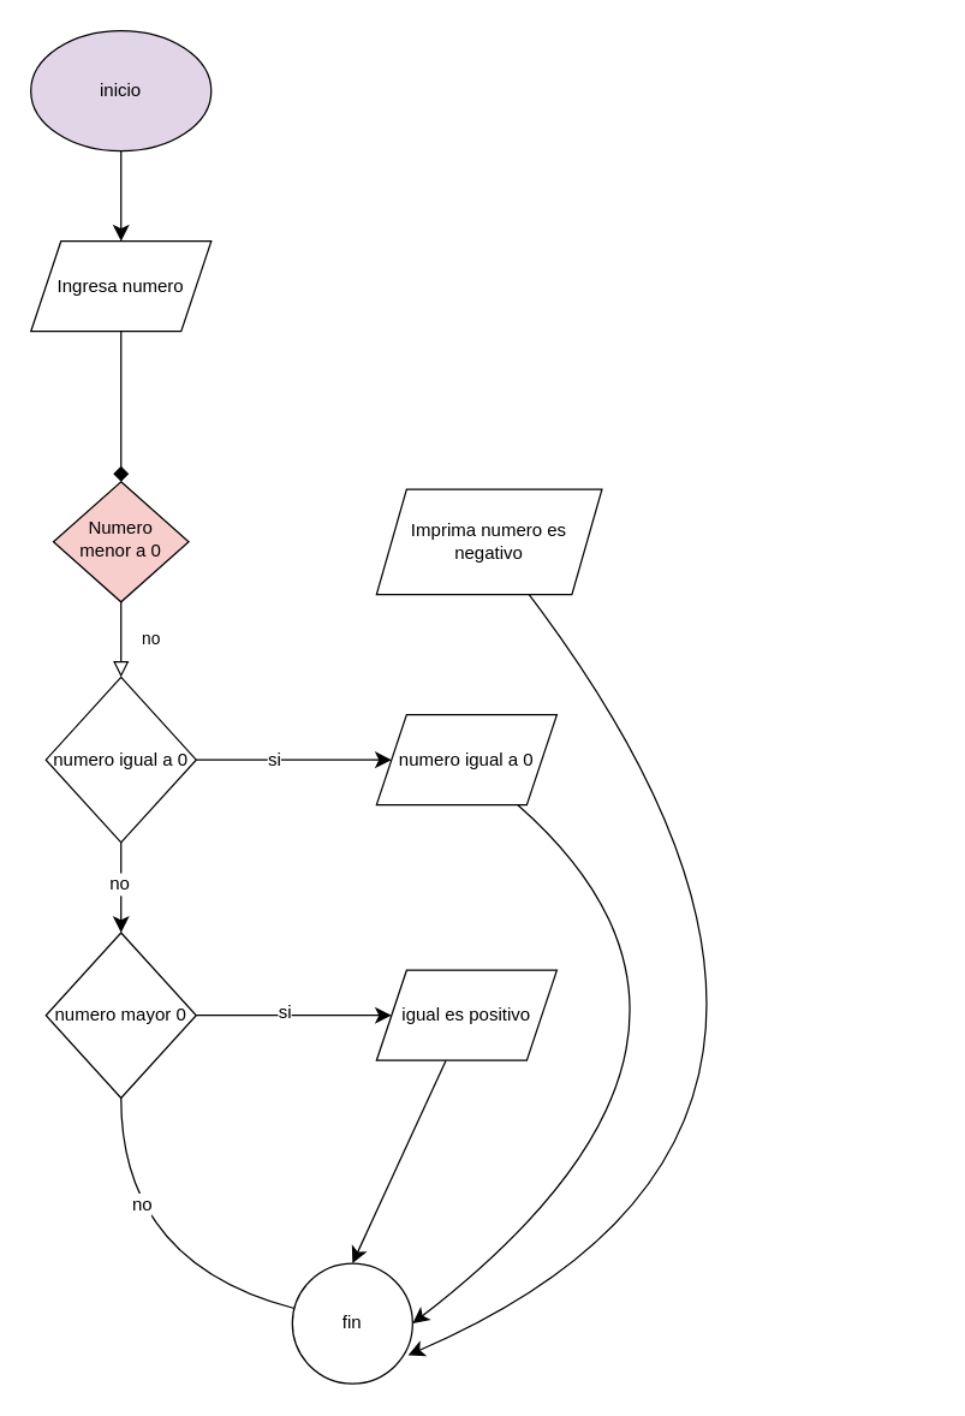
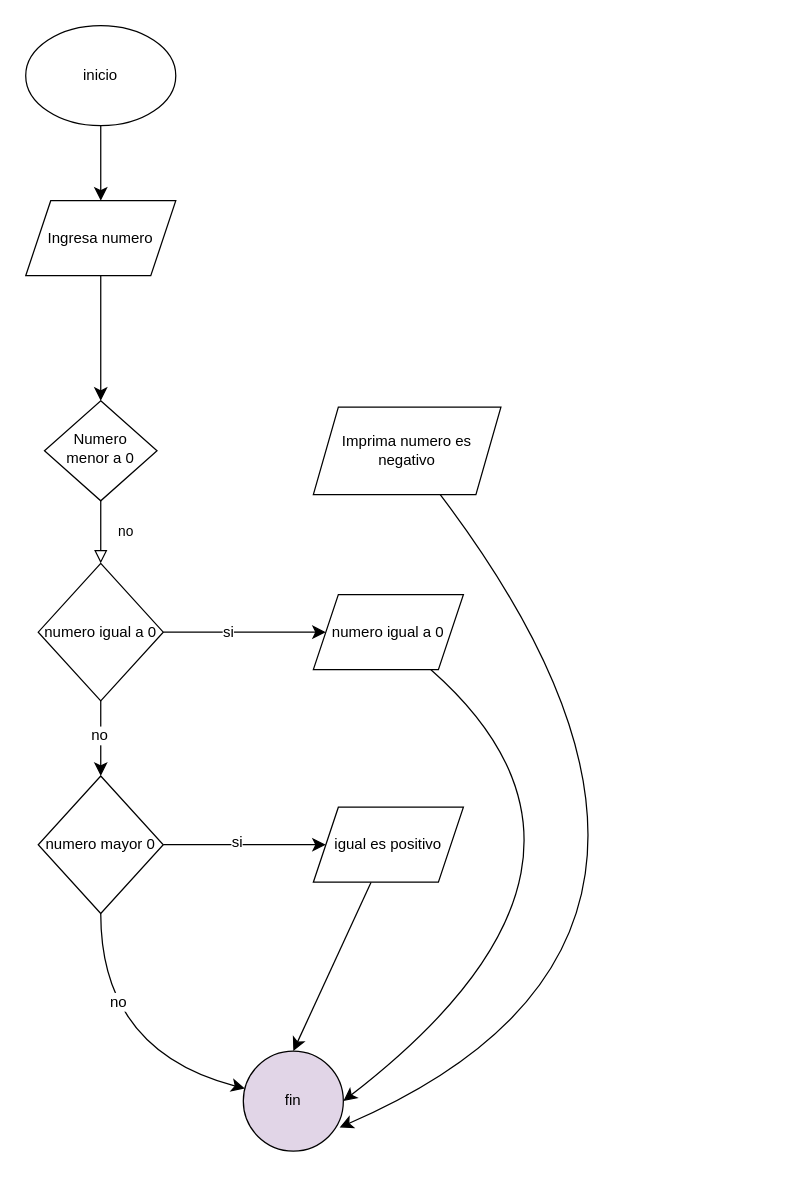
  <mxCell id="0" />
  <mxCell id="1" parent="0" />
  <mxCell id="2" value="no" style="rounded=0;html=1;jettySize=auto;orthogonalLoop=1;fontSize=11;endArrow=block;endFill=0;endSize=8;strokeWidth=1;shadow=0;labelBackgroundColor=none;edgeStyle=orthogonalEdgeStyle;entryX=0.5;entryY=0;entryDx=0;entryDy=0;" parent="1" source="3" target="14" edge="1"><mxGeometry y="20" relative="1" as="geometry"><mxPoint as="offset" /><mxPoint x="80" y="510" as="targetPoint" /></mxGeometry></mxCell>
- <mxCell id="3" value="Numero menor a 0" style="rhombus;whiteSpace=wrap;html=1;shadow=0;fontFamily=Helvetica;fontSize=12;align=center;strokeWidth=1;spacing=6;spacingTop=-4;fillColor=#f8cecc;" parent="1" vertex="1"><mxGeometry x="35" y="320" width="90" height="80" as="geometry" /></mxCell>
+ <mxCell id="3" value="Numero menor a 0" style="rhombus;whiteSpace=wrap;html=1;shadow=0;fontFamily=Helvetica;fontSize=12;align=center;strokeWidth=1;spacing=6;spacingTop=-4;" parent="1" vertex="1"><mxGeometry x="35" y="320" width="90" height="80" as="geometry" /></mxCell>
  <mxCell id="4" style="edgeStyle=none;curved=1;rounded=0;orthogonalLoop=1;jettySize=auto;html=1;fontSize=12;startSize=8;endSize=8;" edge="1" parent="1" source="5"><mxGeometry relative="1" as="geometry"><mxPoint x="80" y="160" as="targetPoint" /></mxGeometry></mxCell>
- <mxCell id="5" value="inicio" style="ellipse;whiteSpace=wrap;html=1;fillColor=#e1d5e7;" vertex="1" parent="1"><mxGeometry x="20" y="20" width="120" height="80" as="geometry" /></mxCell>
- <mxCell id="6" style="edgeStyle=none;curved=1;rounded=0;orthogonalLoop=1;jettySize=auto;html=1;fontSize=12;startSize=8;endSize=8;endArrow=diamond;" edge="1" parent="1" source="7" target="3"><mxGeometry relative="1" as="geometry" /></mxCell>
+ <mxCell id="5" value="inicio" style="ellipse;whiteSpace=wrap;html=1;" vertex="1" parent="1"><mxGeometry x="20" y="20" width="120" height="80" as="geometry" /></mxCell>
+ <mxCell id="6" style="edgeStyle=none;curved=1;rounded=0;orthogonalLoop=1;jettySize=auto;html=1;fontSize=12;startSize=8;endSize=8;" edge="1" parent="1" source="7" target="3"><mxGeometry relative="1" as="geometry" /></mxCell>
  <mxCell id="7" value="Ingresa numero" style="shape=parallelogram;perimeter=parallelogramPerimeter;whiteSpace=wrap;html=1;fixedSize=1;" vertex="1" parent="1"><mxGeometry x="20" y="160" width="120" height="60" as="geometry" /></mxCell>
  <mxCell id="8" style="edgeStyle=none;curved=1;rounded=0;orthogonalLoop=1;jettySize=auto;html=1;fontSize=12;startSize=8;endSize=8;entryX=0.963;entryY=0.763;entryDx=0;entryDy=0;entryPerimeter=0;" edge="1" parent="1" source="9" target="24"><mxGeometry relative="1" as="geometry"><Array as="points"><mxPoint x="620" y="750" /></Array></mxGeometry></mxCell>
  <mxCell id="9" value="Imprima numero es negativo" style="shape=parallelogram;perimeter=parallelogramPerimeter;whiteSpace=wrap;html=1;fixedSize=1;" vertex="1" parent="1"><mxGeometry x="250" y="325" width="150" height="70" as="geometry" /></mxCell>
  <mxCell id="10" value="" style="edgeStyle=none;curved=1;rounded=0;orthogonalLoop=1;jettySize=auto;html=1;fontSize=12;startSize=8;endSize=8;" edge="1" parent="1" source="14" target="16"><mxGeometry relative="1" as="geometry" /></mxCell>
  <mxCell id="11" value="si" style="edgeLabel;html=1;align=center;verticalAlign=middle;resizable=0;points=[];fontSize=12;" vertex="1" connectable="0" parent="10"><mxGeometry x="-0.217" y="1" relative="1" as="geometry"><mxPoint as="offset" /></mxGeometry></mxCell>
  <mxCell id="12" value="" style="edgeStyle=none;curved=1;rounded=0;orthogonalLoop=1;jettySize=auto;html=1;fontSize=12;startSize=8;endSize=8;" edge="1" parent="1" source="14" target="21"><mxGeometry relative="1" as="geometry" /></mxCell>
  <mxCell id="13" value="no" style="edgeLabel;html=1;align=center;verticalAlign=middle;resizable=0;points=[];fontSize=12;" vertex="1" connectable="0" parent="12"><mxGeometry x="-0.1" y="-2" relative="1" as="geometry"><mxPoint as="offset" /></mxGeometry></mxCell>
  <mxCell id="14" value="numero igual a 0" style="rhombus;whiteSpace=wrap;html=1;" vertex="1" parent="1"><mxGeometry x="30" y="450" width="100" height="110" as="geometry" /></mxCell>
  <mxCell id="15" style="edgeStyle=none;curved=1;rounded=0;orthogonalLoop=1;jettySize=auto;html=1;entryX=1;entryY=0.5;entryDx=0;entryDy=0;fontSize=12;startSize=8;endSize=8;" edge="1" parent="1" source="16" target="24"><mxGeometry relative="1" as="geometry"><Array as="points"><mxPoint x="520" y="690" /></Array></mxGeometry></mxCell>
  <mxCell id="16" value="numero igual a 0" style="shape=parallelogram;perimeter=parallelogramPerimeter;whiteSpace=wrap;html=1;fixedSize=1;" vertex="1" parent="1"><mxGeometry x="250" y="475" width="120" height="60" as="geometry" /></mxCell>
  <mxCell id="17" value="" style="edgeStyle=none;curved=1;rounded=0;orthogonalLoop=1;jettySize=auto;html=1;fontSize=12;startSize=8;endSize=8;" edge="1" parent="1" source="21" target="23"><mxGeometry relative="1" as="geometry" /></mxCell>
  <mxCell id="18" value="si" style="edgeLabel;html=1;align=center;verticalAlign=middle;resizable=0;points=[];fontSize=12;" vertex="1" connectable="0" parent="17"><mxGeometry x="-0.108" y="3" relative="1" as="geometry"><mxPoint as="offset" /></mxGeometry></mxCell>
- <mxCell id="19" value="" style="edgeStyle=none;curved=1;rounded=0;orthogonalLoop=1;jettySize=auto;html=1;fontSize=12;startSize=8;endSize=8;endArrow=none;" edge="1" parent="1" source="21" target="24"><mxGeometry relative="1" as="geometry"><Array as="points"><mxPoint x="80" y="840" /></Array></mxGeometry></mxCell>
+ <mxCell id="19" value="" style="edgeStyle=none;curved=1;rounded=0;orthogonalLoop=1;jettySize=auto;html=1;fontSize=12;startSize=8;endSize=8;" edge="1" parent="1" source="21" target="24"><mxGeometry relative="1" as="geometry"><Array as="points"><mxPoint x="80" y="840" /></Array></mxGeometry></mxCell>
  <mxCell id="20" value="no" style="edgeLabel;html=1;align=center;verticalAlign=middle;resizable=0;points=[];fontSize=12;" vertex="1" connectable="0" parent="19"><mxGeometry x="-0.389" y="13" relative="1" as="geometry"><mxPoint as="offset" /></mxGeometry></mxCell>
  <mxCell id="21" value="numero mayor 0" style="rhombus;whiteSpace=wrap;html=1;" vertex="1" parent="1"><mxGeometry x="30" y="620" width="100" height="110" as="geometry" /></mxCell>
  <mxCell id="22" style="edgeStyle=none;curved=1;rounded=0;orthogonalLoop=1;jettySize=auto;html=1;entryX=0.5;entryY=0;entryDx=0;entryDy=0;fontSize=12;startSize=8;endSize=8;" edge="1" parent="1" source="23" target="24"><mxGeometry relative="1" as="geometry" /></mxCell>
  <mxCell id="23" value="igual es positivo" style="shape=parallelogram;perimeter=parallelogramPerimeter;whiteSpace=wrap;html=1;fixedSize=1;" vertex="1" parent="1"><mxGeometry x="250" y="645" width="120" height="60" as="geometry" /></mxCell>
- <mxCell id="24" value="fin" style="ellipse;whiteSpace=wrap;html=1;" vertex="1" parent="1"><mxGeometry x="194" y="840" width="80" height="80" as="geometry" /></mxCell>
+ <mxCell id="24" value="fin" style="ellipse;whiteSpace=wrap;html=1;fillColor=#e1d5e7;" vertex="1" parent="1"><mxGeometry x="194" y="840" width="80" height="80" as="geometry" /></mxCell>
